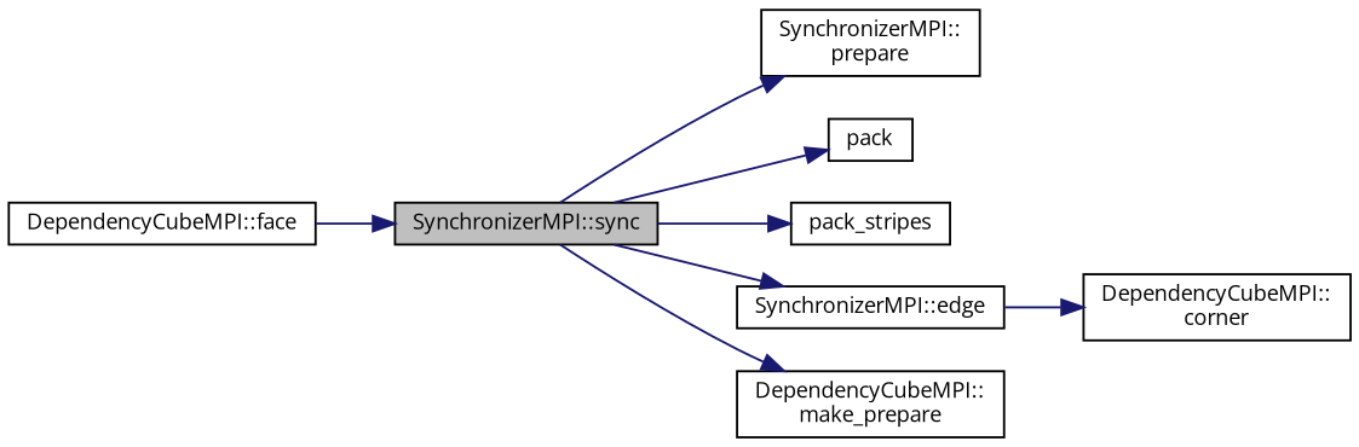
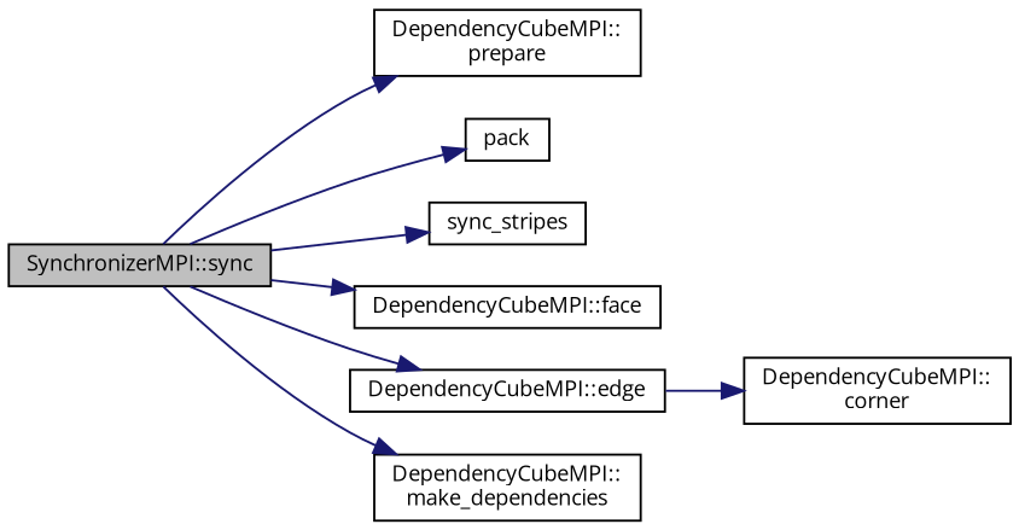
  digraph {
    fontname="Open Sans"
    rankdir=LR
    node [color=black fillcolor=white fontname="Open Sans" fontsize=10 shape=record style=filled]
    edge [color=midnightblue fontname="Open Sans" fontsize=10 labelfontname=Helvetica labelfontsize=10 style=solid]
    n1 [fillcolor=grey75 fontcolor=black height=0.2 label="SynchronizerMPI::sync" width=0.4]
-   n2 [height=0.2 label="SynchronizerMPI::\lprepare" width=0.4]
+   n2 [height=0.2 label="DependencyCubeMPI::\lprepare" width=0.4]
    n3 [height=0.2 label=pack width=0.4]
-   n4 [height=0.2 label=pack_stripes width=0.4]
+   n4 [height=0.2 label=sync_stripes width=0.4]
    n5 [height=0.2 label="DependencyCubeMPI::face" width=0.4]
-   n6 [height=0.2 label="SynchronizerMPI::edge" width=0.4]
-   n7 [height=0.2 label="DependencyCubeMPI::\lmake_prepare" width=0.4]
+   n6 [height=0.2 label="DependencyCubeMPI::edge" width=0.4]
+   n7 [height=0.2 label="DependencyCubeMPI::\lmake_dependencies" width=0.4]
    n8 [height=0.2 label="DependencyCubeMPI::\lcorner" width=0.4]
    n1 -> n2
    n1 -> n3
    n1 -> n4
-   n5 -> n1
+   n1 -> n5
    n1 -> n6
    n1 -> n7
    n6 -> n8
  }
